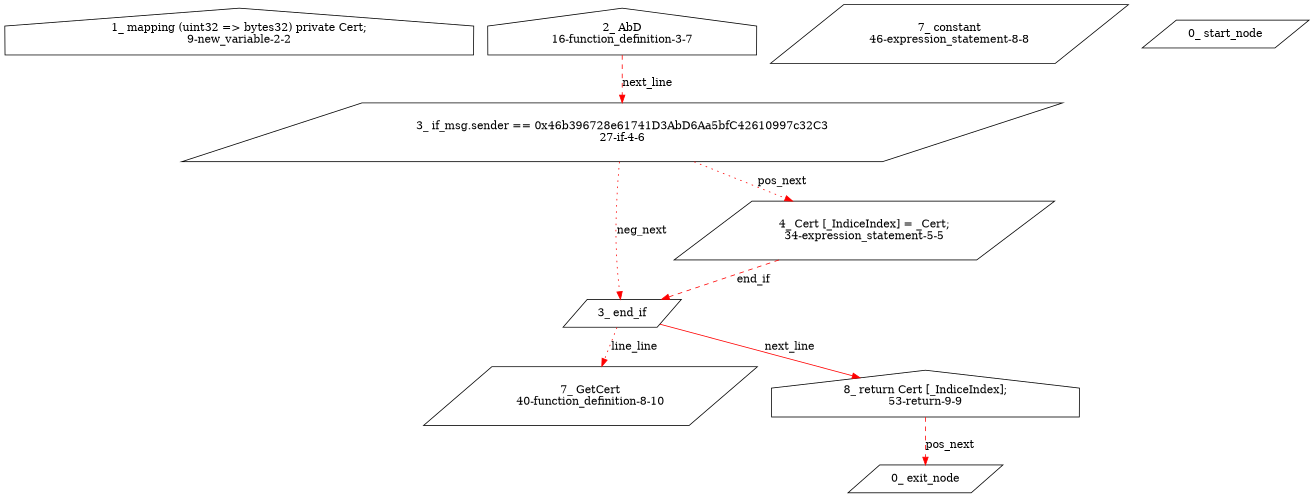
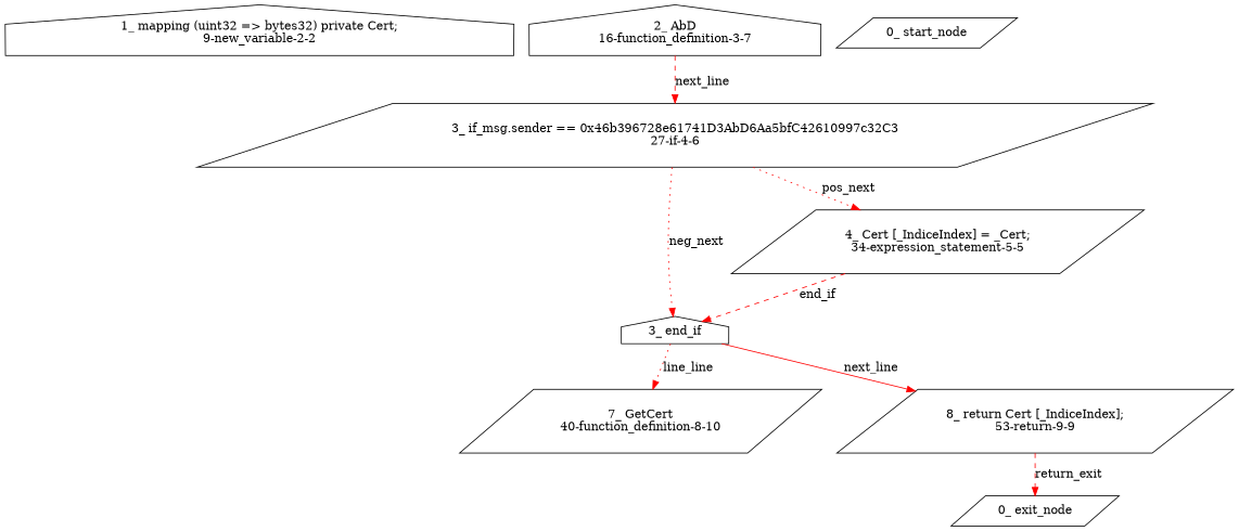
  digraph {
    node [shape=parallelogram type_label=function_definition]
    edge [color=red controlflow_type=next_line edge_type=CFG_edge style=dashed]
    n1 [label="1_ mapping (uint32 => bytes32) private Cert;\n9-new_variable-2-2" shape=house type_label=new_variable]
    n2 [label="2_ AbD\n16-function_definition-3-7" shape=house]
    n3 [label="3_ if_msg.sender == 0x46b396728e61741D3AbD6Aa5bfC42610997c32C3\n27-if-4-6" type_label=if]
-   n4 [label="3_ end_if" type_label=end_if]
+   n4 [label="3_ end_if" shape=house type_label=end_if]
    n5 [label="4_ Cert [_IndiceIndex] = _Cert;\n34-expression_statement-5-5" type_label=expression_statement]
    n6 [label="7_ GetCert\n40-function_definition-8-10"]
-   n7 [label="8_ return Cert [_IndiceIndex];\n53-return-9-9" shape=house type_label=return]
+   n7 [label="8_ return Cert [_IndiceIndex];\n53-return-9-9" type_label=return]
    n8 [label="0_ exit_node" type_label=exit]
-   n9 [label="7_ constant\n46-expression_statement-8-8" type_label=expression_statement]
    n10 [label="0_ start_node" type_label=start]
    n2 -> n3 [label=next_line]
    n3 -> n4 [controlflow_type=neg_next label=neg_next style=dotted]
    n3 -> n5 [controlflow_type=pos_next label=pos_next style=dotted]
    n4 -> n6 [label=line_line style=dotted]
    n4 -> n7 [label=next_line style=solid]
    n5 -> n4 [controlflow_type=end_if label=end_if]
-   n7 -> n8 [controlflow_type=return_exit label=pos_next]
+   n7 -> n8 [controlflow_type=return_exit label=return_exit]
  }
